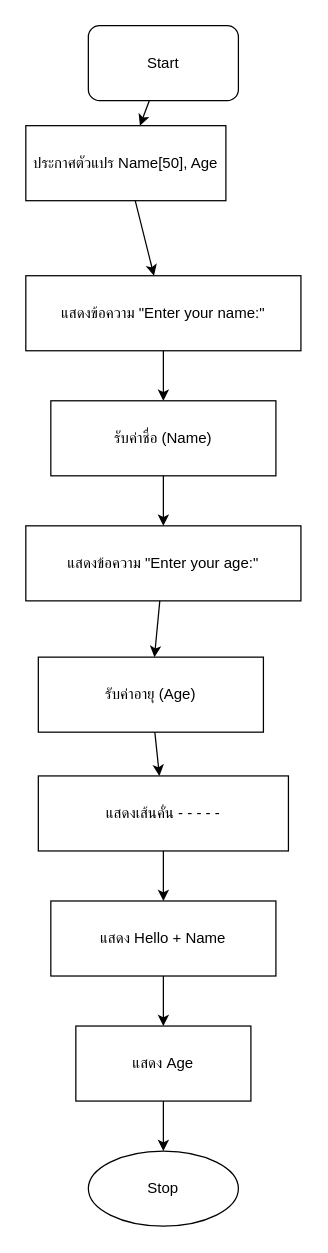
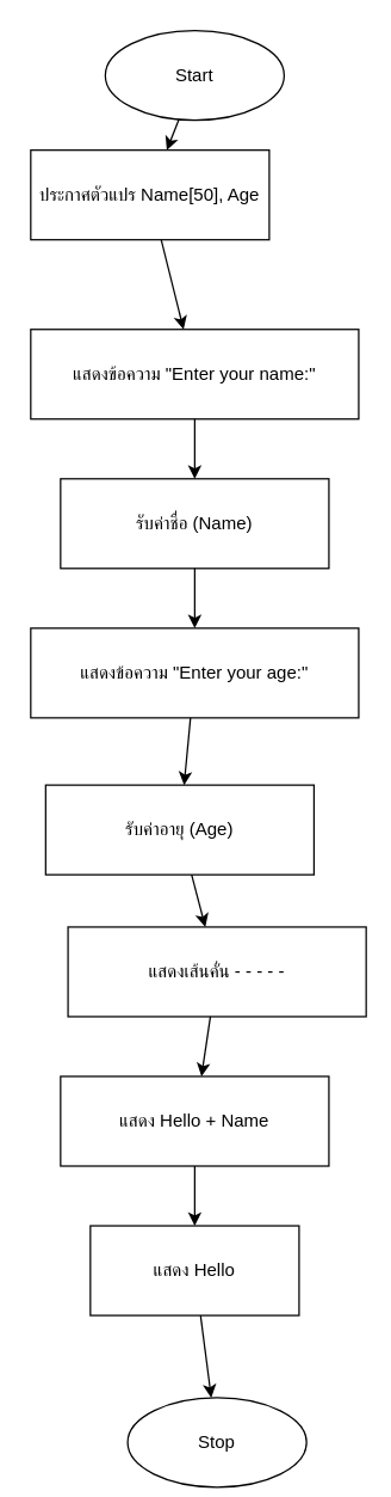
  <mxCell id="0" />
  <mxCell id="1" parent="0" />
- <mxCell id="2" value="Start" style="whiteSpace=wrap;html=1;rounded=1;" vertex="1" parent="1"><mxGeometry x="70" y="20" width="120" height="60" as="geometry" /></mxCell>
+ <mxCell id="2" value="Start" style="ellipse;whiteSpace=wrap;html=1;" vertex="1" parent="1"><mxGeometry x="70" y="20" width="120" height="60" as="geometry" /></mxCell>
  <mxCell id="3" value="ประกาศตัวแปร Name[50], Age" style="rounded=0;whiteSpace=wrap;html=1;" vertex="1" parent="1"><mxGeometry x="20" y="100" width="160" height="60" as="geometry" /></mxCell>
  <mxCell id="4" value="แสดงข้อความ &quot;Enter your name:&quot;" style="parallelogram;whiteSpace=wrap;html=1;" vertex="1" parent="1"><mxGeometry x="20" y="220" width="220" height="60" as="geometry" /></mxCell>
  <mxCell id="5" value="รับค่าชื่อ (Name)" style="parallelogram;whiteSpace=wrap;html=1;" vertex="1" parent="1"><mxGeometry x="40" y="320" width="180" height="60" as="geometry" /></mxCell>
  <mxCell id="6" value="แสดงข้อความ &quot;Enter your age:&quot;" style="parallelogram;whiteSpace=wrap;html=1;" vertex="1" parent="1"><mxGeometry x="20" y="420" width="220" height="60" as="geometry" /></mxCell>
  <mxCell id="7" value="รับค่าอายุ (Age)" style="parallelogram;whiteSpace=wrap;html=1;" vertex="1" parent="1"><mxGeometry x="30" y="525" width="180" height="60" as="geometry" /></mxCell>
- <mxCell id="8" value="แสดงเส้นคั่น - - - - -" style="parallelogram;whiteSpace=wrap;html=1;" vertex="1" parent="1"><mxGeometry x="30" y="620" width="200" height="60" as="geometry" /></mxCell>
+ <mxCell id="8" value="แสดงเส้นคั่น - - - - -" style="parallelogram;whiteSpace=wrap;html=1;" vertex="1" parent="1"><mxGeometry x="45" y="620" width="200" height="60" as="geometry" /></mxCell>
  <mxCell id="9" value="แสดง Hello + Name" style="parallelogram;whiteSpace=wrap;html=1;" vertex="1" parent="1"><mxGeometry x="40" y="720" width="180" height="60" as="geometry" /></mxCell>
- <mxCell id="10" value="แสดง Age" style="parallelogram;whiteSpace=wrap;html=1;" vertex="1" parent="1"><mxGeometry x="60" y="820" width="140" height="60" as="geometry" /></mxCell>
- <mxCell id="11" value="Stop" style="ellipse;whiteSpace=wrap;html=1;" vertex="1" parent="1"><mxGeometry x="70" y="920" width="120" height="60" as="geometry" /></mxCell>
+ <mxCell id="10" value="แสดง Hello" style="parallelogram;whiteSpace=wrap;html=1;" vertex="1" parent="1"><mxGeometry x="60" y="820" width="140" height="60" as="geometry" /></mxCell>
+ <mxCell id="11" value="Stop" style="ellipse;whiteSpace=wrap;html=1;" vertex="1" parent="1"><mxGeometry x="85" y="935" width="120" height="60" as="geometry" /></mxCell>
  <mxCell id="12" edge="1" parent="1" source="2" target="3"><mxGeometry relative="1" as="geometry" /></mxCell>
  <mxCell id="13" edge="1" parent="1" source="3" target="4"><mxGeometry relative="1" as="geometry" /></mxCell>
  <mxCell id="14" edge="1" parent="1" source="4" target="5"><mxGeometry relative="1" as="geometry" /></mxCell>
  <mxCell id="15" edge="1" parent="1" source="5" target="6"><mxGeometry relative="1" as="geometry" /></mxCell>
  <mxCell id="16" edge="1" parent="1" source="6" target="7"><mxGeometry relative="1" as="geometry" /></mxCell>
  <mxCell id="17" edge="1" parent="1" source="7" target="8"><mxGeometry relative="1" as="geometry" /></mxCell>
  <mxCell id="18" edge="1" parent="1" source="8" target="9"><mxGeometry relative="1" as="geometry" /></mxCell>
  <mxCell id="19" edge="1" parent="1" source="9" target="10"><mxGeometry relative="1" as="geometry" /></mxCell>
  <mxCell id="20" edge="1" parent="1" source="10" target="11"><mxGeometry relative="1" as="geometry" /></mxCell>
